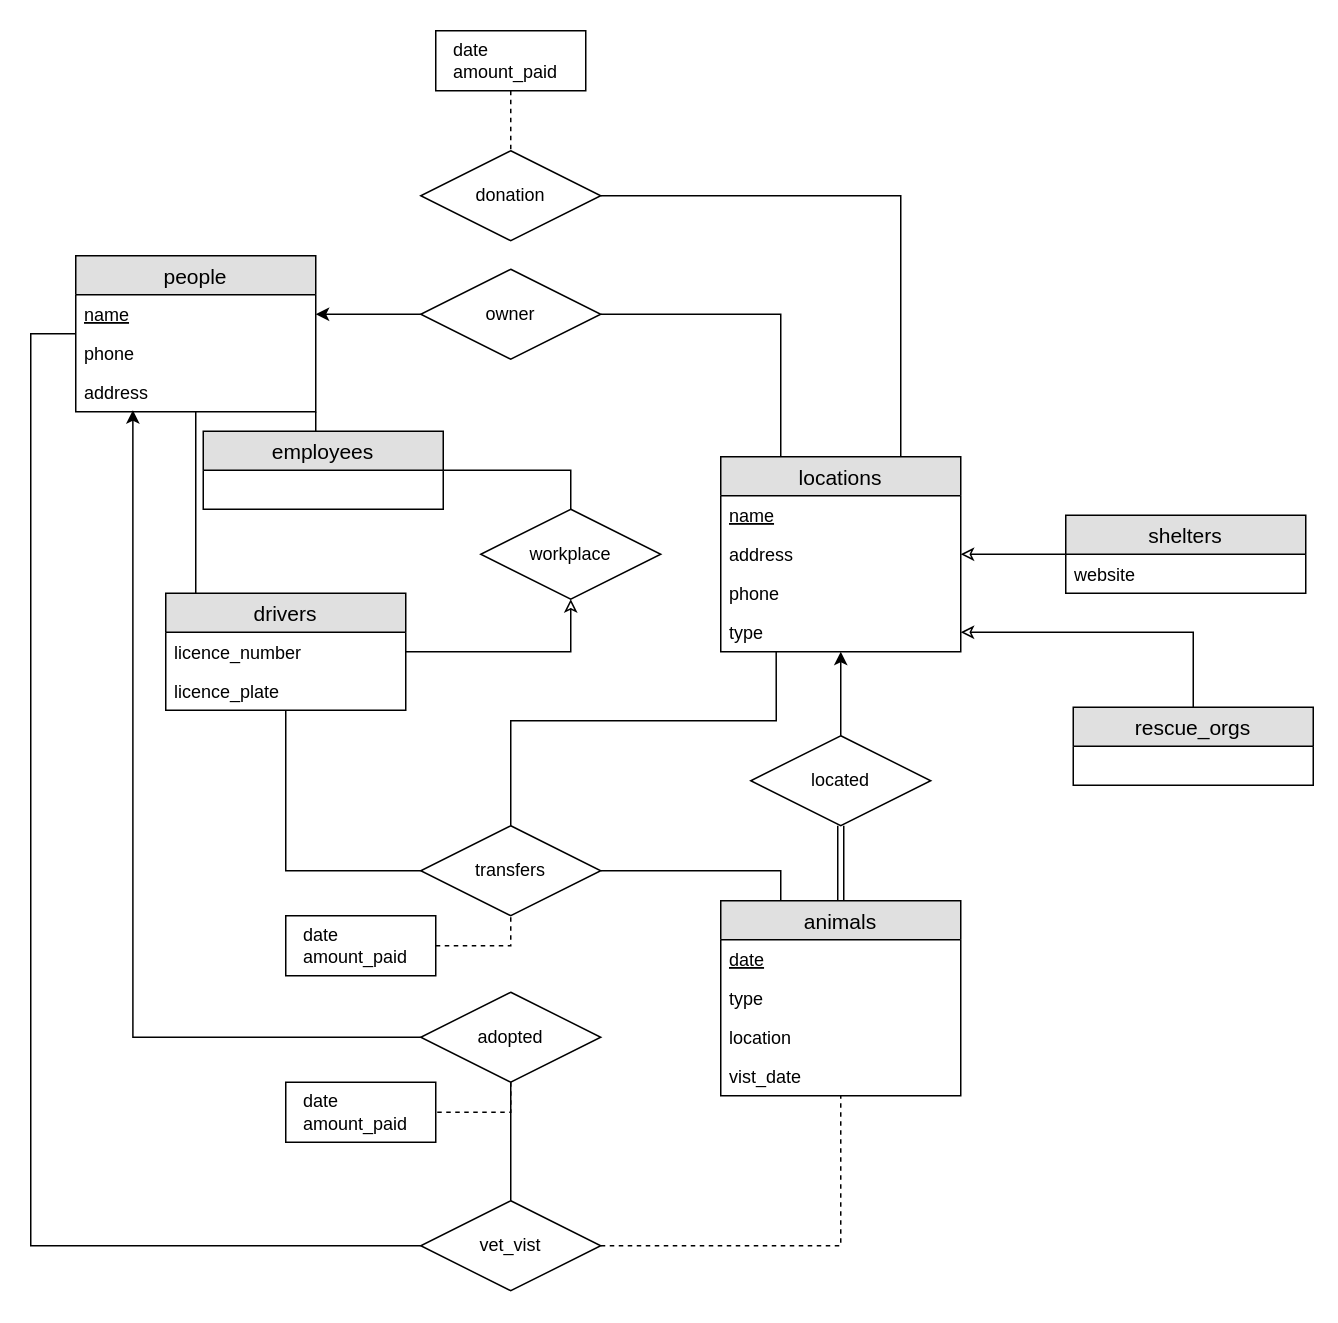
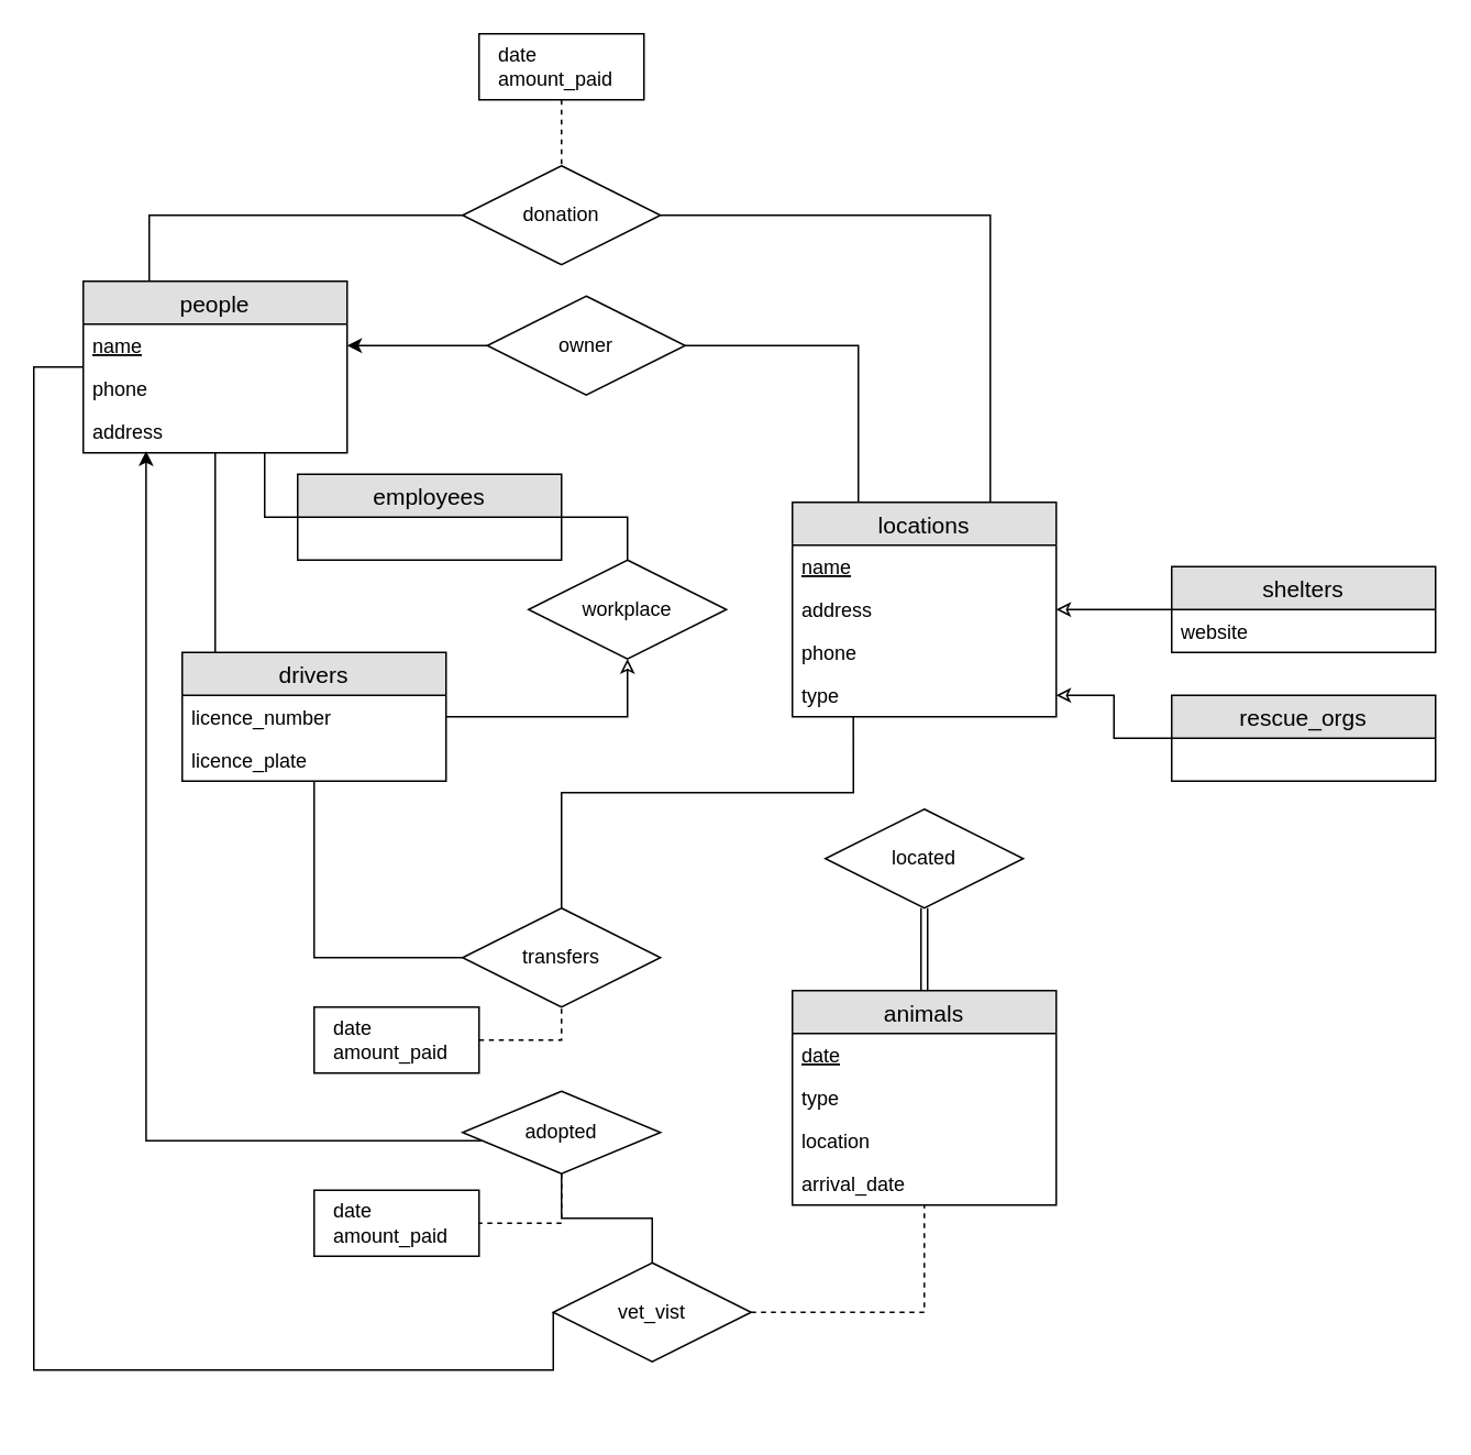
  <mxCell id="0" />
  <mxCell id="1" parent="0" />
  <mxCell id="2" style="edgeStyle=orthogonalEdgeStyle;rounded=0;orthogonalLoop=1;jettySize=auto;html=1;entryX=0;entryY=0.5;entryDx=0;entryDy=0;startArrow=none;startFill=0;endArrow=none;endFill=0;" edge="1" parent="1" source="3" target="54"><mxGeometry relative="1" as="geometry"><Array as="points"><mxPoint x="20" y="222" /><mxPoint x="20" y="830" /></Array></mxGeometry></mxCell>
  <mxCell id="3" value="people" style="swimlane;fontStyle=0;childLayout=stackLayout;horizontal=1;startSize=26;fillColor=#e0e0e0;horizontalStack=0;resizeParent=1;resizeParentMax=0;resizeLast=0;collapsible=1;marginBottom=0;swimlaneFillColor=#ffffff;align=center;fontSize=14;" vertex="1" parent="1"><mxGeometry x="50" y="170" width="160" height="104" as="geometry" /></mxCell>
  <mxCell id="4" value="name" style="text;strokeColor=none;fillColor=none;spacingLeft=4;spacingRight=4;overflow=hidden;rotatable=0;points=[[0,0.5],[1,0.5]];portConstraint=eastwest;fontSize=12;fontStyle=4" vertex="1" parent="3"><mxGeometry y="26" width="160" height="26" as="geometry" /></mxCell>
  <mxCell id="5" value="phone" style="text;strokeColor=none;fillColor=none;spacingLeft=4;spacingRight=4;overflow=hidden;rotatable=0;points=[[0,0.5],[1,0.5]];portConstraint=eastwest;fontSize=12;" vertex="1" parent="3"><mxGeometry y="52" width="160" height="26" as="geometry" /></mxCell>
  <mxCell id="6" value="address" style="text;strokeColor=none;fillColor=none;spacingLeft=4;spacingRight=4;overflow=hidden;rotatable=0;points=[[0,0.5],[1,0.5]];portConstraint=eastwest;fontSize=12;" vertex="1" parent="3"><mxGeometry y="78" width="160" height="26" as="geometry" /></mxCell>
  <mxCell id="7" style="edgeStyle=orthogonalEdgeStyle;rounded=0;orthogonalLoop=1;jettySize=auto;html=1;entryX=0.5;entryY=1;entryDx=0;entryDy=0;startArrow=none;startFill=0;endArrow=classic;endFill=0;" edge="1" parent="1" source="9" target="36"><mxGeometry relative="1" as="geometry" /></mxCell>
  <mxCell id="8" style="edgeStyle=orthogonalEdgeStyle;rounded=0;orthogonalLoop=1;jettySize=auto;html=1;startArrow=none;startFill=0;endArrow=none;endFill=0;" edge="1" parent="1" source="9" target="3"><mxGeometry relative="1" as="geometry"><Array as="points"><mxPoint x="130" y="360" /><mxPoint x="130" y="360" /></Array></mxGeometry></mxCell>
  <mxCell id="9" value="drivers" style="swimlane;fontStyle=0;childLayout=stackLayout;horizontal=1;startSize=26;fillColor=#e0e0e0;horizontalStack=0;resizeParent=1;resizeParentMax=0;resizeLast=0;collapsible=1;marginBottom=0;swimlaneFillColor=#ffffff;align=center;fontSize=14;" vertex="1" parent="1"><mxGeometry x="110" y="395" width="160" height="78" as="geometry" /></mxCell>
  <mxCell id="10" value="licence_number" style="text;strokeColor=none;fillColor=none;spacingLeft=4;spacingRight=4;overflow=hidden;rotatable=0;points=[[0,0.5],[1,0.5]];portConstraint=eastwest;fontSize=12;" vertex="1" parent="9"><mxGeometry y="26" width="160" height="26" as="geometry" /></mxCell>
  <mxCell id="11" value="licence_plate" style="text;strokeColor=none;fillColor=none;spacingLeft=4;spacingRight=4;overflow=hidden;rotatable=0;points=[[0,0.5],[1,0.5]];portConstraint=eastwest;fontSize=12;" vertex="1" parent="9"><mxGeometry y="52" width="160" height="26" as="geometry" /></mxCell>
  <mxCell id="12" value="locations" style="swimlane;fontStyle=0;childLayout=stackLayout;horizontal=1;startSize=26;fillColor=#e0e0e0;horizontalStack=0;resizeParent=1;resizeParentMax=0;resizeLast=0;collapsible=1;marginBottom=0;swimlaneFillColor=#ffffff;align=center;fontSize=14;" vertex="1" parent="1"><mxGeometry x="480" y="304" width="160" height="130" as="geometry" /></mxCell>
  <mxCell id="13" value="name" style="text;strokeColor=none;fillColor=none;spacingLeft=4;spacingRight=4;overflow=hidden;rotatable=0;points=[[0,0.5],[1,0.5]];portConstraint=eastwest;fontSize=12;fontStyle=4" vertex="1" parent="12"><mxGeometry y="26" width="160" height="26" as="geometry" /></mxCell>
  <mxCell id="14" value="address" style="text;strokeColor=none;fillColor=none;spacingLeft=4;spacingRight=4;overflow=hidden;rotatable=0;points=[[0,0.5],[1,0.5]];portConstraint=eastwest;fontSize=12;" vertex="1" parent="12"><mxGeometry y="52" width="160" height="26" as="geometry" /></mxCell>
  <mxCell id="15" value="phone" style="text;strokeColor=none;fillColor=none;spacingLeft=4;spacingRight=4;overflow=hidden;rotatable=0;points=[[0,0.5],[1,0.5]];portConstraint=eastwest;fontSize=12;" vertex="1" parent="12"><mxGeometry y="78" width="160" height="26" as="geometry" /></mxCell>
  <mxCell id="16" value="type" style="text;strokeColor=none;fillColor=none;spacingLeft=4;spacingRight=4;overflow=hidden;rotatable=0;points=[[0,0.5],[1,0.5]];portConstraint=eastwest;fontSize=12;" vertex="1" parent="12"><mxGeometry y="104" width="160" height="26" as="geometry" /></mxCell>
  <mxCell id="17" style="edgeStyle=orthogonalEdgeStyle;rounded=0;orthogonalLoop=1;jettySize=auto;html=1;endArrow=classic;endFill=0;" edge="1" parent="1" source="18" target="12"><mxGeometry relative="1" as="geometry" /></mxCell>
  <mxCell id="18" value="shelters" style="swimlane;fontStyle=0;childLayout=stackLayout;horizontal=1;startSize=26;fillColor=#e0e0e0;horizontalStack=0;resizeParent=1;resizeParentMax=0;resizeLast=0;collapsible=1;marginBottom=0;swimlaneFillColor=#ffffff;align=center;fontSize=14;" vertex="1" parent="1"><mxGeometry x="710" y="343" width="160" height="52" as="geometry" /></mxCell>
  <mxCell id="19" value="website" style="text;strokeColor=none;fillColor=none;spacingLeft=4;spacingRight=4;overflow=hidden;rotatable=0;points=[[0,0.5],[1,0.5]];portConstraint=eastwest;fontSize=12;" vertex="1" parent="18"><mxGeometry y="26" width="160" height="26" as="geometry" /></mxCell>
  <mxCell id="20" style="edgeStyle=orthogonalEdgeStyle;rounded=0;orthogonalLoop=1;jettySize=auto;html=1;entryX=1;entryY=0.5;entryDx=0;entryDy=0;startArrow=none;startFill=0;endArrow=classic;endFill=0;" edge="1" parent="1" source="21" target="16"><mxGeometry relative="1" as="geometry" /></mxCell>
- <mxCell id="21" value="rescue_orgs" style="swimlane;fontStyle=0;childLayout=stackLayout;horizontal=1;startSize=26;fillColor=#e0e0e0;horizontalStack=0;resizeParent=1;resizeParentMax=0;resizeLast=0;collapsible=1;marginBottom=0;swimlaneFillColor=#ffffff;align=center;fontSize=14;" vertex="1" parent="1"><mxGeometry x="715" y="471" width="160" height="52" as="geometry" /></mxCell>
+ <mxCell id="21" value="rescue_orgs" style="swimlane;fontStyle=0;childLayout=stackLayout;horizontal=1;startSize=26;fillColor=#e0e0e0;horizontalStack=0;resizeParent=1;resizeParentMax=0;resizeLast=0;collapsible=1;marginBottom=0;swimlaneFillColor=#ffffff;align=center;fontSize=14;" vertex="1" parent="1"><mxGeometry x="710" y="421" width="160" height="52" as="geometry" /></mxCell>
  <mxCell id="22" value="animals" style="swimlane;fontStyle=0;childLayout=stackLayout;horizontal=1;startSize=26;fillColor=#e0e0e0;horizontalStack=0;resizeParent=1;resizeParentMax=0;resizeLast=0;collapsible=1;marginBottom=0;swimlaneFillColor=#ffffff;align=center;fontSize=14;" vertex="1" parent="1"><mxGeometry x="480" y="600" width="160" height="130" as="geometry" /></mxCell>
  <mxCell id="23" value="date" style="text;strokeColor=none;fillColor=none;spacingLeft=4;spacingRight=4;overflow=hidden;rotatable=0;points=[[0,0.5],[1,0.5]];portConstraint=eastwest;fontSize=12;fontStyle=4" vertex="1" parent="22"><mxGeometry y="26" width="160" height="26" as="geometry" /></mxCell>
  <mxCell id="24" value="type" style="text;strokeColor=none;fillColor=none;spacingLeft=4;spacingRight=4;overflow=hidden;rotatable=0;points=[[0,0.5],[1,0.5]];portConstraint=eastwest;fontSize=12;" vertex="1" parent="22"><mxGeometry y="52" width="160" height="26" as="geometry" /></mxCell>
  <mxCell id="25" value="location" style="text;strokeColor=none;fillColor=none;spacingLeft=4;spacingRight=4;overflow=hidden;rotatable=0;points=[[0,0.5],[1,0.5]];portConstraint=eastwest;fontSize=12;" vertex="1" parent="22"><mxGeometry y="78" width="160" height="26" as="geometry" /></mxCell>
- <mxCell id="26" value="vist_date" style="text;strokeColor=none;fillColor=none;spacingLeft=4;spacingRight=4;overflow=hidden;rotatable=0;points=[[0,0.5],[1,0.5]];portConstraint=eastwest;fontSize=12;" vertex="1" parent="22"><mxGeometry y="104" width="160" height="26" as="geometry" /></mxCell>
+ <mxCell id="26" value="arrival_date" style="text;strokeColor=none;fillColor=none;spacingLeft=4;spacingRight=4;overflow=hidden;rotatable=0;points=[[0,0.5],[1,0.5]];portConstraint=eastwest;fontSize=12;" vertex="1" parent="22"><mxGeometry y="104" width="160" height="26" as="geometry" /></mxCell>
  <mxCell id="27" style="edgeStyle=orthogonalEdgeStyle;rounded=0;orthogonalLoop=1;jettySize=auto;html=1;entryX=0.5;entryY=0;entryDx=0;entryDy=0;startArrow=none;startFill=0;endArrow=none;endFill=0;exitX=1;exitY=0.5;exitDx=0;exitDy=0;" edge="1" parent="1" source="29" target="36"><mxGeometry relative="1" as="geometry" /></mxCell>
  <mxCell id="28" style="edgeStyle=orthogonalEdgeStyle;rounded=0;orthogonalLoop=1;jettySize=auto;html=1;startArrow=none;startFill=0;endArrow=none;endFill=0;" edge="1" parent="1" source="29" target="6"><mxGeometry relative="1" as="geometry"><mxPoint x="160" y="270" as="targetPoint" /><Array as="points"><mxPoint x="160" y="313" /></Array></mxGeometry></mxCell>
- <mxCell id="29" value="employees" style="swimlane;fontStyle=0;childLayout=stackLayout;horizontal=1;startSize=26;fillColor=#e0e0e0;horizontalStack=0;resizeParent=1;resizeParentMax=0;resizeLast=0;collapsible=1;marginBottom=0;swimlaneFillColor=#ffffff;align=center;fontSize=14;" vertex="1" parent="1"><mxGeometry x="135" y="287" width="160" height="52" as="geometry"><mxRectangle x="120" y="199" width="100" height="26" as="alternateBounds" /></mxGeometry></mxCell>
+ <mxCell id="29" value="employees" style="swimlane;fontStyle=0;childLayout=stackLayout;horizontal=1;startSize=26;fillColor=#e0e0e0;horizontalStack=0;resizeParent=1;resizeParentMax=0;resizeLast=0;collapsible=1;marginBottom=0;swimlaneFillColor=#ffffff;align=center;fontSize=14;" vertex="1" parent="1"><mxGeometry x="180" y="287" width="160" height="52" as="geometry"><mxRectangle x="120" y="199" width="100" height="26" as="alternateBounds" /></mxGeometry></mxCell>
  <mxCell id="30" style="edgeStyle=orthogonalEdgeStyle;rounded=0;orthogonalLoop=1;jettySize=auto;html=1;entryX=1;entryY=0.5;entryDx=0;entryDy=0;startArrow=none;startFill=0;endArrow=classic;endFill=1;" edge="1" parent="1" source="32" target="4"><mxGeometry relative="1" as="geometry" /></mxCell>
  <mxCell id="31" style="edgeStyle=orthogonalEdgeStyle;rounded=0;orthogonalLoop=1;jettySize=auto;html=1;entryX=0.25;entryY=0;entryDx=0;entryDy=0;startArrow=none;startFill=0;endArrow=none;endFill=0;" edge="1" parent="1" source="32" target="12"><mxGeometry relative="1" as="geometry" /></mxCell>
- <mxCell id="32" value="owner" style="shape=rhombus;perimeter=rhombusPerimeter;whiteSpace=wrap;html=1;align=center;" vertex="1" parent="1"><mxGeometry x="280" y="179" width="120" height="60" as="geometry" /></mxCell>
+ <mxCell id="32" value="owner" style="shape=rhombus;perimeter=rhombusPerimeter;whiteSpace=wrap;html=1;align=center;" vertex="1" parent="1"><mxGeometry x="295" y="179" width="120" height="60" as="geometry" /></mxCell>
  <mxCell id="33" style="edgeStyle=orthogonalEdgeStyle;rounded=0;orthogonalLoop=1;jettySize=auto;html=1;endArrow=none;endFill=0;shape=link;" edge="1" parent="1" source="35" target="22"><mxGeometry relative="1" as="geometry" /></mxCell>
- <mxCell id="34" style="edgeStyle=orthogonalEdgeStyle;rounded=0;orthogonalLoop=1;jettySize=auto;html=1;startArrow=none;startFill=0;endArrow=classic;endFill=1;" edge="1" parent="1" source="35" target="12"><mxGeometry relative="1" as="geometry" /></mxCell>
  <mxCell id="35" value="located" style="shape=rhombus;perimeter=rhombusPerimeter;whiteSpace=wrap;html=1;align=center;strokeColor=#000000;" vertex="1" parent="1"><mxGeometry x="500" y="490" width="120" height="60" as="geometry" /></mxCell>
  <mxCell id="36" value="workplace" style="shape=rhombus;perimeter=rhombusPerimeter;whiteSpace=wrap;html=1;align=center;strokeColor=#000000;" vertex="1" parent="1"><mxGeometry x="320" y="339" width="120" height="60" as="geometry" /></mxCell>
  <mxCell id="37" style="edgeStyle=orthogonalEdgeStyle;rounded=0;orthogonalLoop=1;jettySize=auto;html=1;entryX=0.75;entryY=0;entryDx=0;entryDy=0;startArrow=none;startFill=0;endArrow=none;endFill=0;" edge="1" parent="1" source="39" target="12"><mxGeometry relative="1" as="geometry" /></mxCell>
+ <mxCell id="38" style="edgeStyle=orthogonalEdgeStyle;rounded=0;orthogonalLoop=1;jettySize=auto;html=1;entryX=0.25;entryY=0;entryDx=0;entryDy=0;startArrow=none;startFill=0;endArrow=none;endFill=0;" edge="1" parent="1" source="39" target="3"><mxGeometry relative="1" as="geometry" /></mxCell>
  <mxCell id="39" value="donation" style="shape=rhombus;perimeter=rhombusPerimeter;whiteSpace=wrap;html=1;align=center;strokeColor=#000000;" vertex="1" parent="1"><mxGeometry x="280" y="100" width="120" height="60" as="geometry" /></mxCell>
  <mxCell id="40" style="edgeStyle=orthogonalEdgeStyle;rounded=0;orthogonalLoop=1;jettySize=auto;html=1;entryX=0.231;entryY=1;entryDx=0;entryDy=0;startArrow=none;startFill=0;endArrow=none;endFill=0;entryPerimeter=0;" edge="1" parent="1" source="43" target="16"><mxGeometry relative="1" as="geometry"><Array as="points"><mxPoint x="340" y="480" /><mxPoint x="517" y="480" /></Array></mxGeometry></mxCell>
  <mxCell id="41" style="edgeStyle=orthogonalEdgeStyle;rounded=0;orthogonalLoop=1;jettySize=auto;html=1;startArrow=none;startFill=0;endArrow=none;endFill=0;" edge="1" parent="1" source="43" target="9"><mxGeometry relative="1" as="geometry" /></mxCell>
- <mxCell id="42" style="edgeStyle=orthogonalEdgeStyle;rounded=0;orthogonalLoop=1;jettySize=auto;html=1;entryX=0.25;entryY=0;entryDx=0;entryDy=0;startArrow=none;startFill=0;endArrow=none;endFill=0;" edge="1" parent="1" source="43" target="22"><mxGeometry relative="1" as="geometry" /></mxCell>
  <mxCell id="43" value="transfers" style="shape=rhombus;perimeter=rhombusPerimeter;whiteSpace=wrap;html=1;align=center;strokeColor=#000000;" vertex="1" parent="1"><mxGeometry x="280" y="550" width="120" height="60" as="geometry" /></mxCell>
  <mxCell id="44" style="edgeStyle=orthogonalEdgeStyle;rounded=0;orthogonalLoop=1;jettySize=auto;html=1;dashed=1;startArrow=none;startFill=0;endArrow=none;endFill=0;entryX=0.5;entryY=1;entryDx=0;entryDy=0;" edge="1" parent="1" source="45" target="43"><mxGeometry relative="1" as="geometry"><mxPoint x="310" y="590" as="targetPoint" /><Array as="points"><mxPoint x="340" y="630" /></Array></mxGeometry></mxCell>
  <mxCell id="45" value="date&lt;br&gt;amount_paid" style="whiteSpace=wrap;html=1;align=left;strokeColor=#000000;spacingLeft=10;" vertex="1" parent="1"><mxGeometry x="190" y="610" width="100" height="40" as="geometry" /></mxCell>
  <mxCell id="46" style="edgeStyle=orthogonalEdgeStyle;rounded=0;orthogonalLoop=1;jettySize=auto;html=1;entryX=0.5;entryY=0;entryDx=0;entryDy=0;dashed=1;startArrow=none;startFill=0;endArrow=none;endFill=0;" edge="1" parent="1" source="47" target="39"><mxGeometry relative="1" as="geometry" /></mxCell>
  <mxCell id="47" value="&lt;span&gt;date&lt;/span&gt;&lt;br&gt;&lt;div&gt;&lt;span&gt;amount_paid&lt;/span&gt;&lt;/div&gt;" style="whiteSpace=wrap;html=1;align=left;strokeColor=#000000;spacingLeft=10;" vertex="1" parent="1"><mxGeometry x="290" y="20" width="100" height="40" as="geometry" /></mxCell>
  <mxCell id="48" style="edgeStyle=orthogonalEdgeStyle;rounded=0;orthogonalLoop=1;jettySize=auto;html=1;startArrow=none;startFill=0;endArrow=none;endFill=0;" edge="1" parent="1" source="51" target="54"><mxGeometry relative="1" as="geometry" /></mxCell>
  <mxCell id="49" style="edgeStyle=orthogonalEdgeStyle;rounded=0;orthogonalLoop=1;jettySize=auto;html=1;entryX=0.238;entryY=0.962;entryDx=0;entryDy=0;entryPerimeter=0;startArrow=none;startFill=0;endArrow=classic;endFill=1;" edge="1" parent="1" source="51" target="6"><mxGeometry relative="1" as="geometry"><Array as="points"><mxPoint x="88" y="691" /></Array></mxGeometry></mxCell>
  <mxCell id="50" style="edgeStyle=orthogonalEdgeStyle;rounded=0;orthogonalLoop=1;jettySize=auto;html=1;entryX=0.5;entryY=0;entryDx=0;entryDy=0;startArrow=none;startFill=0;endArrow=none;endFill=0;dashed=1;" edge="1" parent="1" source="51" target="52"><mxGeometry relative="1" as="geometry"><Array as="points"><mxPoint x="340" y="741" /><mxPoint x="240" y="741" /></Array></mxGeometry></mxCell>
- <mxCell id="51" value="adopted" style="shape=rhombus;perimeter=rhombusPerimeter;whiteSpace=wrap;html=1;align=center;strokeColor=#000000;" vertex="1" parent="1"><mxGeometry x="280" y="661" width="120" height="60" as="geometry" /></mxCell>
+ <mxCell id="51" value="adopted" style="shape=rhombus;perimeter=rhombusPerimeter;whiteSpace=wrap;html=1;align=center;strokeColor=#000000;" vertex="1" parent="1"><mxGeometry x="280" y="661" width="120" height="50" as="geometry" /></mxCell>
  <mxCell id="52" value="date&lt;br&gt;amount_paid" style="whiteSpace=wrap;html=1;align=left;strokeColor=#000000;spacingLeft=10;" vertex="1" parent="1"><mxGeometry x="190" y="721" width="100" height="40" as="geometry" /></mxCell>
  <mxCell id="53" style="edgeStyle=orthogonalEdgeStyle;rounded=0;orthogonalLoop=1;jettySize=auto;html=1;startArrow=none;startFill=0;endArrow=none;endFill=0;dashed=1;" edge="1" parent="1" source="54" target="22"><mxGeometry relative="1" as="geometry" /></mxCell>
- <mxCell id="54" value="vet_vist" style="shape=rhombus;perimeter=rhombusPerimeter;whiteSpace=wrap;html=1;align=center;strokeColor=#000000;" vertex="1" parent="1"><mxGeometry x="280" y="800" width="120" height="60" as="geometry" /></mxCell>
+ <mxCell id="54" value="vet_vist" style="shape=rhombus;perimeter=rhombusPerimeter;whiteSpace=wrap;html=1;align=center;strokeColor=#000000;" vertex="1" parent="1"><mxGeometry x="335" y="765" width="120" height="60" as="geometry" /></mxCell>
